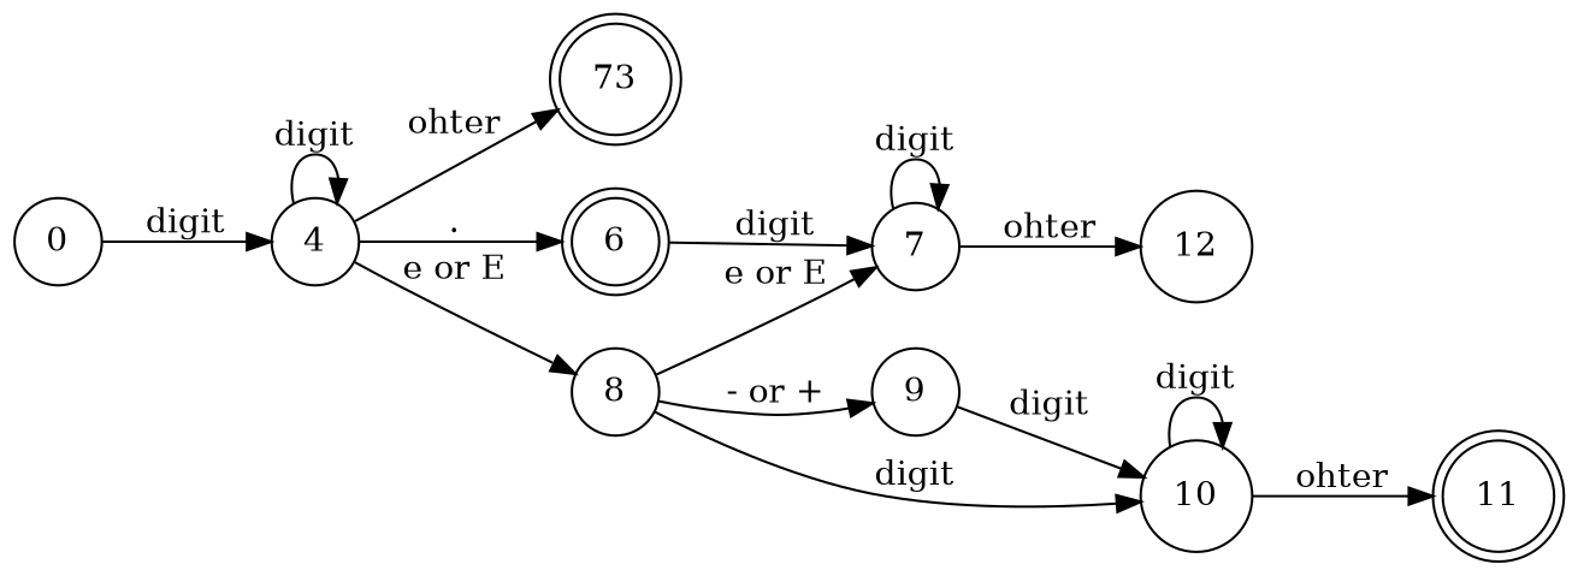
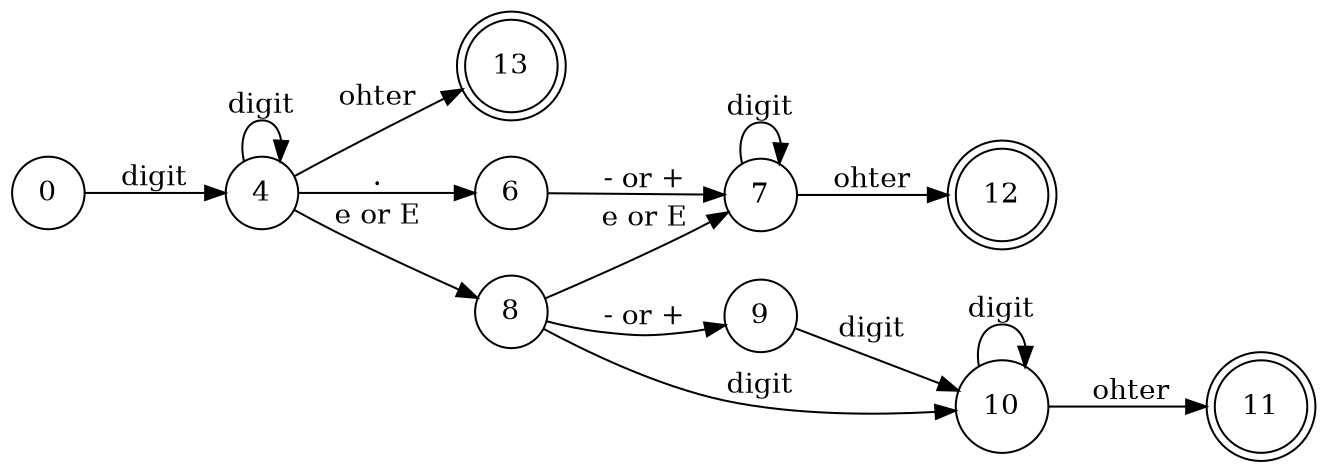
  digraph {
    rankdir=LR
    node [shape=circle]
    11 [shape=doublecircle]
-   12
-   13 [shape=doublecircle label=73]
+   12 [shape=doublecircle]
+   13 [shape=doublecircle]
    0
    4
-   6 [shape=doublecircle]
+   6
    8
    7
    9
    10
    0 -> 4 [label=digit]
    4 -> 13 [label=ohter]
    4 -> 4 [label=digit]
    4 -> 6 [label="."]
    4 -> 8 [label="e or E"]
-   6 -> 7 [label=digit]
+   6 -> 7 [label="- or +"]
    8 -> 7 [label="e or E"]
    8 -> 9 [label="- or +"]
    8 -> 10 [label=digit]
    7 -> 12 [label=ohter]
    7 -> 7 [label=digit]
    9 -> 10 [label=digit]
    10 -> 11 [label=ohter]
    10 -> 10 [label=digit]
  }
